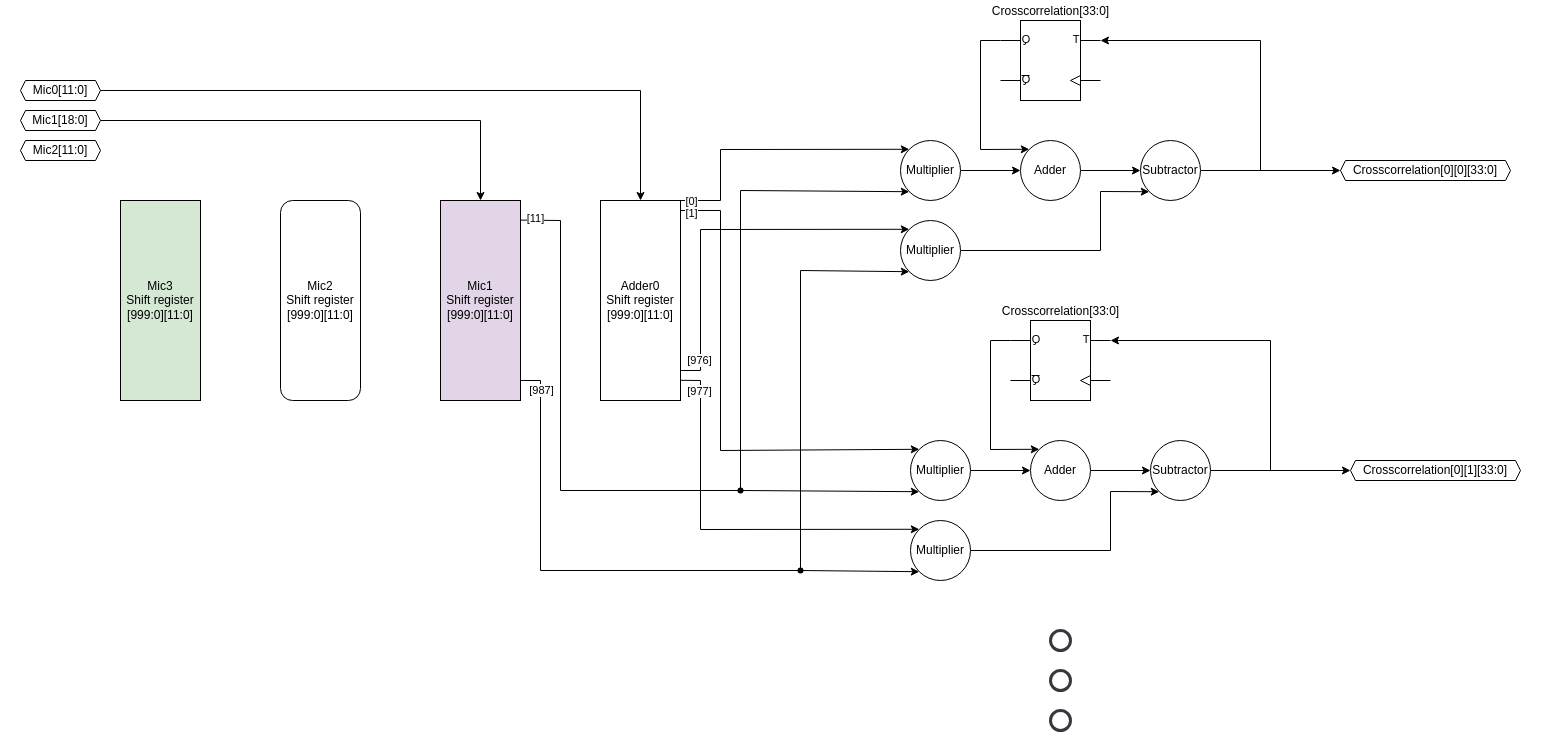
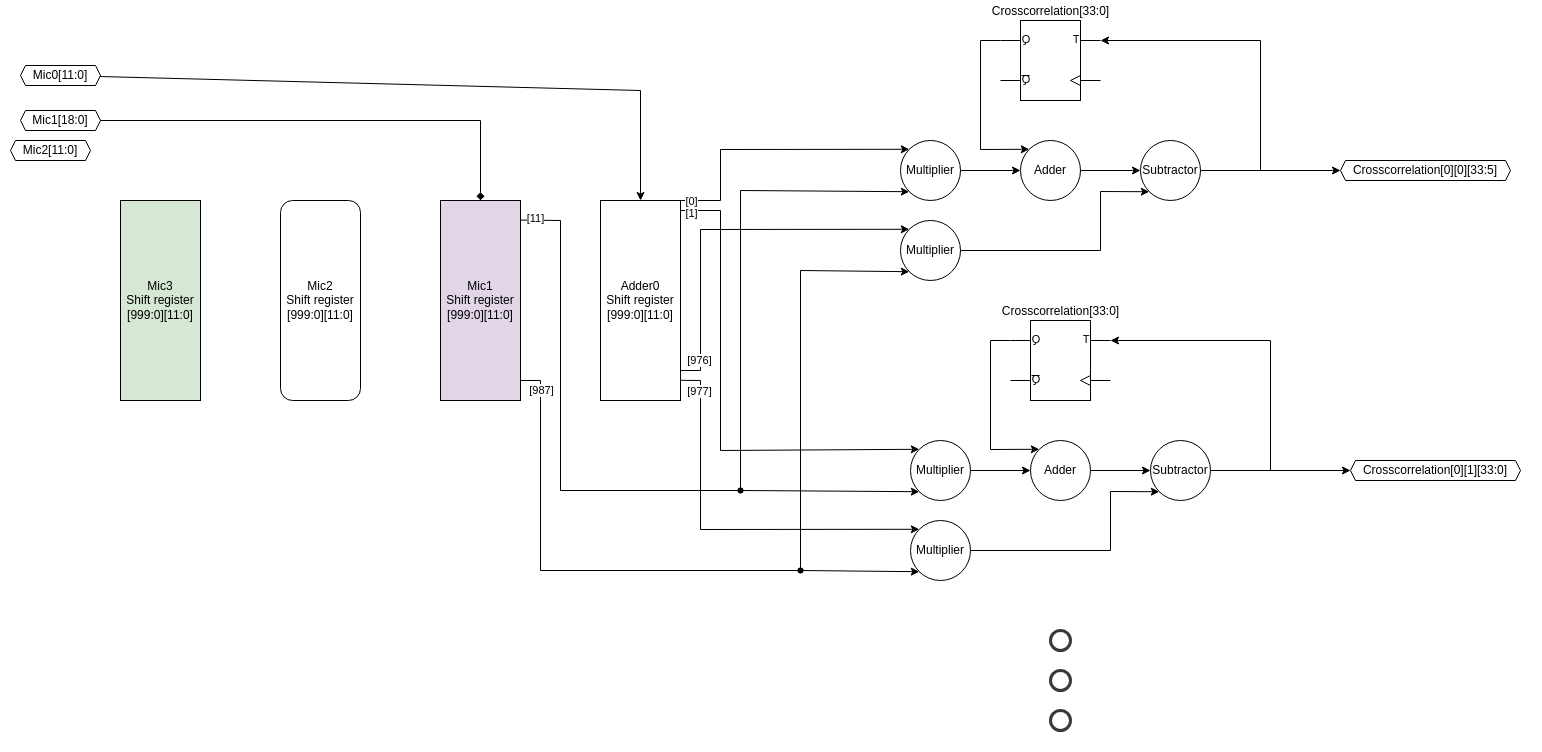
  <mxCell id="0" />
  <mxCell id="1" parent="0" />
  <mxCell id="2" style="edgeStyle=none;rounded=0;html=1;entryX=0.5;entryY=0;entryDx=0;entryDy=0;" edge="1" parent="1" source="3" target="10"><mxGeometry relative="1" as="geometry"><Array as="points"><mxPoint x="640" y="90" /></Array></mxGeometry></mxCell>
- <mxCell id="3" value="Mic0[11:0]" style="shape=hexagon;perimeter=hexagonPerimeter2;whiteSpace=wrap;html=1;fixedSize=1;fontSize=12;size=5;" vertex="1" parent="1"><mxGeometry x="20" y="80" width="80" height="20" as="geometry" /></mxCell>
- <mxCell id="4" style="edgeStyle=none;rounded=0;html=1;entryX=0.5;entryY=0;entryDx=0;entryDy=0;" edge="1" parent="1" source="5" target="9"><mxGeometry relative="1" as="geometry"><Array as="points"><mxPoint x="480" y="120" /></Array></mxGeometry></mxCell>
+ <mxCell id="3" value="Mic0[11:0]" style="shape=hexagon;perimeter=hexagonPerimeter2;whiteSpace=wrap;html=1;fixedSize=1;fontSize=12;size=5;" vertex="1" parent="1"><mxGeometry x="20" y="65" width="80" height="20" as="geometry" /></mxCell>
+ <mxCell id="4" style="edgeStyle=none;rounded=0;html=1;entryX=0.5;entryY=0;entryDx=0;entryDy=0;endArrow=diamond;" edge="1" parent="1" source="5" target="9"><mxGeometry relative="1" as="geometry"><Array as="points"><mxPoint x="480" y="120" /></Array></mxGeometry></mxCell>
  <mxCell id="5" value="Mic1[18:0]" style="shape=hexagon;perimeter=hexagonPerimeter2;whiteSpace=wrap;html=1;fixedSize=1;fontSize=12;size=5;" vertex="1" parent="1"><mxGeometry x="20" y="110" width="80" height="20" as="geometry" /></mxCell>
- <mxCell id="6" value="Mic2[11:0]" style="shape=hexagon;perimeter=hexagonPerimeter2;whiteSpace=wrap;html=1;fixedSize=1;fontSize=12;size=5;" vertex="1" parent="1"><mxGeometry x="20" y="140" width="80" height="20" as="geometry" /></mxCell>
+ <mxCell id="6" value="Mic2[11:0]" style="shape=hexagon;perimeter=hexagonPerimeter2;whiteSpace=wrap;html=1;fixedSize=1;fontSize=12;size=5;" vertex="1" parent="1"><mxGeometry x="10" y="140" width="80" height="20" as="geometry" /></mxCell>
  <mxCell id="7" value="Mic3&lt;br&gt;Shift register&lt;br&gt;[999:0][11:0]" style="rounded=0;whiteSpace=wrap;html=1;fillColor=#d5e8d4;" vertex="1" parent="1"><mxGeometry x="120" y="200" width="80" height="200" as="geometry" /></mxCell>
  <mxCell id="8" value="Mic2&lt;br&gt;Shift register&lt;br&gt;[999:0][11:0]" style="whiteSpace=wrap;html=1;rounded=1;" vertex="1" parent="1"><mxGeometry x="280" y="200" width="80" height="200" as="geometry" /></mxCell>
  <mxCell id="9" value="Mic1&lt;br&gt;Shift register&lt;br&gt;[999:0][11:0]" style="rounded=0;whiteSpace=wrap;html=1;fillColor=#e1d5e7;" vertex="1" parent="1"><mxGeometry x="440" y="200" width="80" height="200" as="geometry" /></mxCell>
  <mxCell id="10" value="Adder0&lt;br&gt;Shift register&lt;br&gt;[999:0][11:0]" style="rounded=0;whiteSpace=wrap;html=1;" vertex="1" parent="1"><mxGeometry x="600" y="200" width="80" height="200" as="geometry" /></mxCell>
  <mxCell id="11" style="edgeStyle=none;rounded=0;html=1;entryX=0;entryY=0.5;entryDx=0;entryDy=0;" edge="1" parent="1" source="12" target="20"><mxGeometry relative="1" as="geometry" /></mxCell>
  <mxCell id="12" value="Multiplier" style="ellipse;whiteSpace=wrap;html=1;aspect=fixed;" vertex="1" parent="1"><mxGeometry x="900" y="140" width="60" height="60" as="geometry" /></mxCell>
  <mxCell id="13" value="" style="endArrow=classic;html=1;rounded=0;exitX=1;exitY=0;exitDx=0;exitDy=0;entryX=0;entryY=0;entryDx=0;entryDy=0;" edge="1" parent="1" source="10" target="12"><mxGeometry width="50" height="50" relative="1" as="geometry"><mxPoint x="760" y="230" as="sourcePoint" /><mxPoint x="810" y="180" as="targetPoint" /><Array as="points"><mxPoint x="720" y="200" /><mxPoint x="720" y="149" /></Array></mxGeometry></mxCell>
  <mxCell id="14" value="[0]" style="edgeLabel;html=1;align=center;verticalAlign=middle;resizable=0;points=[];" vertex="1" connectable="0" parent="13"><mxGeometry x="-0.866" y="-1" relative="1" as="geometry"><mxPoint x="-9" y="-1" as="offset" /></mxGeometry></mxCell>
  <mxCell id="15" value="" style="endArrow=classic;html=1;rounded=0;exitX=0.998;exitY=0.098;exitDx=0;exitDy=0;exitPerimeter=0;entryX=0;entryY=1;entryDx=0;entryDy=0;" edge="1" parent="1" source="9" target="12"><mxGeometry width="50" height="50" relative="1" as="geometry"><mxPoint x="600" y="290" as="sourcePoint" /><mxPoint x="650" y="240" as="targetPoint" /><Array as="points"><mxPoint x="560" y="220" /><mxPoint x="560" y="490" /><mxPoint x="740" y="490" /><mxPoint x="740" y="190" /></Array></mxGeometry></mxCell>
  <mxCell id="16" value="[11]" style="edgeLabel;html=1;align=center;verticalAlign=middle;resizable=0;points=[];" vertex="1" connectable="0" parent="15"><mxGeometry x="-0.968" y="2" relative="1" as="geometry"><mxPoint as="offset" /></mxGeometry></mxCell>
  <mxCell id="17" style="edgeStyle=none;rounded=0;html=1;exitX=1;exitY=0.25;exitDx=0;exitDy=0;exitPerimeter=0;entryX=0;entryY=0;entryDx=0;entryDy=0;" edge="1" parent="1" source="18" target="20"><mxGeometry relative="1" as="geometry"><Array as="points"><mxPoint x="980" y="40" /><mxPoint x="980" y="149" /></Array></mxGeometry></mxCell>
  <mxCell id="18" value="Crosscorrelation[33:0]" style="verticalLabelPosition=top;shadow=0;dashed=0;align=center;html=1;verticalAlign=bottom;shape=mxgraph.electrical.logic_gates.t_type_flip-flop;flipV=0;flipH=1;labelPosition=center;" vertex="1" parent="1"><mxGeometry x="1000" y="20" width="100" height="80" as="geometry" /></mxCell>
  <mxCell id="19" style="edgeStyle=none;rounded=0;html=1;entryX=0;entryY=0.5;entryDx=0;entryDy=0;" edge="1" parent="1" source="20" target="22"><mxGeometry relative="1" as="geometry" /></mxCell>
  <mxCell id="20" value="Adder" style="ellipse;whiteSpace=wrap;html=1;aspect=fixed;" vertex="1" parent="1"><mxGeometry x="1020" y="140" width="60" height="60" as="geometry" /></mxCell>
  <mxCell id="21" style="edgeStyle=none;rounded=0;html=1;" edge="1" parent="1" source="22"><mxGeometry relative="1" as="geometry"><mxPoint x="1340" y="170" as="targetPoint" /></mxGeometry></mxCell>
  <mxCell id="22" value="Subtractor" style="ellipse;whiteSpace=wrap;html=1;aspect=fixed;" vertex="1" parent="1"><mxGeometry x="1140" y="140" width="60" height="60" as="geometry" /></mxCell>
  <mxCell id="23" value="" style="endArrow=classic;html=1;rounded=0;entryX=0;entryY=0.25;entryDx=0;entryDy=0;entryPerimeter=0;" edge="1" parent="1" target="18"><mxGeometry width="50" height="50" relative="1" as="geometry"><mxPoint x="1260" y="170" as="sourcePoint" /><mxPoint x="1130" y="150" as="targetPoint" /><Array as="points"><mxPoint x="1260" y="40" /></Array></mxGeometry></mxCell>
  <mxCell id="24" style="edgeStyle=none;rounded=0;html=1;entryX=0;entryY=1;entryDx=0;entryDy=0;" edge="1" parent="1" source="25" target="22"><mxGeometry relative="1" as="geometry"><mxPoint x="1130" y="190" as="targetPoint" /><Array as="points"><mxPoint x="1100" y="250" /><mxPoint x="1100" y="191" /></Array></mxGeometry></mxCell>
  <mxCell id="25" value="Multiplier" style="ellipse;whiteSpace=wrap;html=1;aspect=fixed;" vertex="1" parent="1"><mxGeometry x="900" y="220" width="60" height="60" as="geometry" /></mxCell>
  <mxCell id="26" value="" style="endArrow=classic;html=1;rounded=0;entryX=0;entryY=1;entryDx=0;entryDy=0;" edge="1" parent="1" target="25"><mxGeometry width="50" height="50" relative="1" as="geometry"><mxPoint x="520" y="380" as="sourcePoint" /><mxPoint x="720" y="400" as="targetPoint" /><Array as="points"><mxPoint x="540" y="380" /><mxPoint x="540" y="570" /><mxPoint x="800" y="570" /><mxPoint x="800" y="270" /></Array></mxGeometry></mxCell>
  <mxCell id="27" value="[987]" style="edgeLabel;html=1;align=center;verticalAlign=middle;resizable=0;points=[];" vertex="1" connectable="0" parent="26"><mxGeometry x="-0.954" y="-1" relative="1" as="geometry"><mxPoint x="1" y="9" as="offset" /></mxGeometry></mxCell>
  <mxCell id="28" value="" style="endArrow=classic;html=1;rounded=0;exitX=1.003;exitY=0.85;exitDx=0;exitDy=0;exitPerimeter=0;entryX=0;entryY=0;entryDx=0;entryDy=0;" edge="1" parent="1" source="10" target="25"><mxGeometry width="50" height="50" relative="1" as="geometry"><mxPoint x="690" y="380" as="sourcePoint" /><mxPoint x="800" y="270" as="targetPoint" /><Array as="points"><mxPoint x="700" y="370" /><mxPoint x="700" y="229" /></Array></mxGeometry></mxCell>
  <mxCell id="29" value="[976]" style="edgeLabel;html=1;align=center;verticalAlign=middle;resizable=0;points=[];" vertex="1" connectable="0" parent="28"><mxGeometry x="-0.845" y="2" relative="1" as="geometry"><mxPoint y="-1" as="offset" /></mxGeometry></mxCell>
- <mxCell id="30" value="Crosscorrelation[0][0][33:0]" style="shape=hexagon;perimeter=hexagonPerimeter2;whiteSpace=wrap;html=1;fixedSize=1;fontSize=12;size=5;" vertex="1" parent="1"><mxGeometry x="1340" y="160" width="170" height="20" as="geometry" /></mxCell>
+ <mxCell id="30" value="Crosscorrelation[0][0][33:5]" style="shape=hexagon;perimeter=hexagonPerimeter2;whiteSpace=wrap;html=1;fixedSize=1;fontSize=12;size=5;" vertex="1" parent="1"><mxGeometry x="1340" y="160" width="170" height="20" as="geometry" /></mxCell>
  <mxCell id="31" style="edgeStyle=none;rounded=0;html=1;entryX=0;entryY=0.5;entryDx=0;entryDy=0;" edge="1" parent="1" source="32" target="36"><mxGeometry relative="1" as="geometry" /></mxCell>
  <mxCell id="32" value="Multiplier" style="ellipse;whiteSpace=wrap;html=1;aspect=fixed;" vertex="1" parent="1"><mxGeometry x="910" y="440" width="60" height="60" as="geometry" /></mxCell>
  <mxCell id="33" style="edgeStyle=none;rounded=0;html=1;exitX=1;exitY=0.25;exitDx=0;exitDy=0;exitPerimeter=0;entryX=0;entryY=0;entryDx=0;entryDy=0;" edge="1" parent="1" source="34" target="36"><mxGeometry relative="1" as="geometry"><Array as="points"><mxPoint x="990" y="340" /><mxPoint x="990" y="449" /></Array></mxGeometry></mxCell>
  <mxCell id="34" value="Crosscorrelation[33:0]" style="verticalLabelPosition=top;shadow=0;dashed=0;align=center;html=1;verticalAlign=bottom;shape=mxgraph.electrical.logic_gates.t_type_flip-flop;flipV=0;flipH=1;labelPosition=center;" vertex="1" parent="1"><mxGeometry x="1010" y="320" width="100" height="80" as="geometry" /></mxCell>
  <mxCell id="35" style="edgeStyle=none;rounded=0;html=1;entryX=0;entryY=0.5;entryDx=0;entryDy=0;" edge="1" parent="1" source="36" target="38"><mxGeometry relative="1" as="geometry" /></mxCell>
  <mxCell id="36" value="Adder" style="ellipse;whiteSpace=wrap;html=1;aspect=fixed;" vertex="1" parent="1"><mxGeometry x="1030" y="440" width="60" height="60" as="geometry" /></mxCell>
  <mxCell id="37" style="edgeStyle=none;rounded=0;html=1;" edge="1" parent="1" source="38"><mxGeometry relative="1" as="geometry"><mxPoint x="1350" y="470" as="targetPoint" /></mxGeometry></mxCell>
  <mxCell id="38" value="Subtractor" style="ellipse;whiteSpace=wrap;html=1;aspect=fixed;" vertex="1" parent="1"><mxGeometry x="1150" y="440" width="60" height="60" as="geometry" /></mxCell>
  <mxCell id="39" value="" style="endArrow=classic;html=1;rounded=0;entryX=0;entryY=0.25;entryDx=0;entryDy=0;entryPerimeter=0;" edge="1" parent="1" target="34"><mxGeometry width="50" height="50" relative="1" as="geometry"><mxPoint x="1270" y="470" as="sourcePoint" /><mxPoint x="1140" y="450" as="targetPoint" /><Array as="points"><mxPoint x="1270" y="340" /></Array></mxGeometry></mxCell>
  <mxCell id="40" style="edgeStyle=none;rounded=0;html=1;entryX=0;entryY=1;entryDx=0;entryDy=0;" edge="1" parent="1" source="41" target="38"><mxGeometry relative="1" as="geometry"><mxPoint x="1140" y="490" as="targetPoint" /><Array as="points"><mxPoint x="1110" y="550" /><mxPoint x="1110" y="491" /></Array></mxGeometry></mxCell>
  <mxCell id="41" value="Multiplier" style="ellipse;whiteSpace=wrap;html=1;aspect=fixed;" vertex="1" parent="1"><mxGeometry x="910" y="520" width="60" height="60" as="geometry" /></mxCell>
  <mxCell id="42" value="Crosscorrelation[0][1][33:0]" style="shape=hexagon;perimeter=hexagonPerimeter2;whiteSpace=wrap;html=1;fixedSize=1;fontSize=12;size=5;" vertex="1" parent="1"><mxGeometry x="1350" y="460" width="170" height="20" as="geometry" /></mxCell>
  <mxCell id="43" value="" style="endArrow=classic;html=1;rounded=0;entryX=0;entryY=1;entryDx=0;entryDy=0;" edge="1" parent="1" target="32"><mxGeometry width="50" height="50" relative="1" as="geometry"><mxPoint x="740" y="400" as="sourcePoint" /><mxPoint x="900" y="490" as="targetPoint" /><Array as="points"><mxPoint x="740" y="490" /></Array></mxGeometry></mxCell>
  <mxCell id="44" value="" style="endArrow=classic;html=1;rounded=0;entryX=0;entryY=1;entryDx=0;entryDy=0;startArrow=none;" edge="1" parent="1" source="47" target="41"><mxGeometry width="50" height="50" relative="1" as="geometry"><mxPoint x="800" y="440" as="sourcePoint" /><mxPoint x="800" y="400" as="targetPoint" /><Array as="points"><mxPoint x="800" y="570" /></Array></mxGeometry></mxCell>
  <mxCell id="45" value="" style="shape=waypoint;sketch=0;size=6;pointerEvents=1;points=[];fillColor=none;resizable=1;rotatable=1;perimeter=centerPerimeter;snapToPoint=1;html=0;movable=1;deletable=1;editable=1;connectable=1;" vertex="1" parent="1"><mxGeometry x="720" y="470" width="40" height="40" as="geometry" /></mxCell>
  <mxCell id="46" value="" style="endArrow=none;html=1;rounded=0;entryDx=0;entryDy=0;" edge="1" parent="1" target="47"><mxGeometry width="50" height="50" relative="1" as="geometry"><mxPoint x="800" y="440" as="sourcePoint" /><mxPoint x="918.787" y="571.213" as="targetPoint" /><Array as="points" /></mxGeometry></mxCell>
  <mxCell id="47" value="" style="shape=waypoint;sketch=0;size=6;pointerEvents=1;points=[];fillColor=none;resizable=1;rotatable=1;perimeter=centerPerimeter;snapToPoint=1;html=0;movable=1;deletable=1;editable=1;connectable=1;" vertex="1" parent="1"><mxGeometry x="780" y="550" width="40" height="40" as="geometry" /></mxCell>
  <mxCell id="48" value="" style="endArrow=classic;html=1;rounded=0;entryX=0;entryY=0;entryDx=0;entryDy=0;" edge="1" parent="1" target="32"><mxGeometry width="50" height="50" relative="1" as="geometry"><mxPoint x="680" y="210" as="sourcePoint" /><mxPoint x="810" y="290" as="targetPoint" /><Array as="points"><mxPoint x="720" y="210" /><mxPoint x="720" y="450" /></Array></mxGeometry></mxCell>
  <mxCell id="49" value="[1]" style="edgeLabel;html=1;align=center;verticalAlign=middle;resizable=0;points=[];" vertex="1" connectable="0" parent="48"><mxGeometry x="-0.868" y="-2" relative="1" as="geometry"><mxPoint x="-22" as="offset" /></mxGeometry></mxCell>
  <mxCell id="50" value="" style="endArrow=classic;html=1;rounded=0;exitX=1.003;exitY=0.899;exitDx=0;exitDy=0;exitPerimeter=0;entryX=0;entryY=0;entryDx=0;entryDy=0;" edge="1" parent="1" source="10" target="41"><mxGeometry width="50" height="50" relative="1" as="geometry"><mxPoint x="640" y="390" as="sourcePoint" /><mxPoint x="690" y="340" as="targetPoint" /><Array as="points"><mxPoint x="700" y="380" /><mxPoint x="700" y="529" /></Array></mxGeometry></mxCell>
  <mxCell id="51" value="[977]" style="edgeLabel;html=1;align=center;verticalAlign=middle;resizable=0;points=[];" vertex="1" connectable="0" parent="50"><mxGeometry x="-0.863" y="-2" relative="1" as="geometry"><mxPoint y="3" as="offset" /></mxGeometry></mxCell>
  <mxCell id="52" value="" style="group" vertex="1" connectable="0" parent="1"><mxGeometry x="1050" y="630" width="20" height="100" as="geometry" /></mxCell>
  <mxCell id="53" value="" style="shape=ellipse;html=1;sketch=0;fillStyle=solid;strokeWidth=3;strokeColor=#36393d;fillColor=none;" vertex="1" parent="52"><mxGeometry width="20" height="20" as="geometry" /></mxCell>
  <mxCell id="54" value="" style="shape=ellipse;html=1;sketch=0;fillStyle=solid;strokeWidth=3;strokeColor=#36393d;fillColor=none;" vertex="1" parent="52"><mxGeometry y="40" width="20" height="20" as="geometry" /></mxCell>
  <mxCell id="55" value="" style="shape=ellipse;html=1;sketch=0;fillStyle=solid;strokeWidth=3;strokeColor=#36393d;fillColor=none;" vertex="1" parent="52"><mxGeometry y="80" width="20" height="20" as="geometry" /></mxCell>
